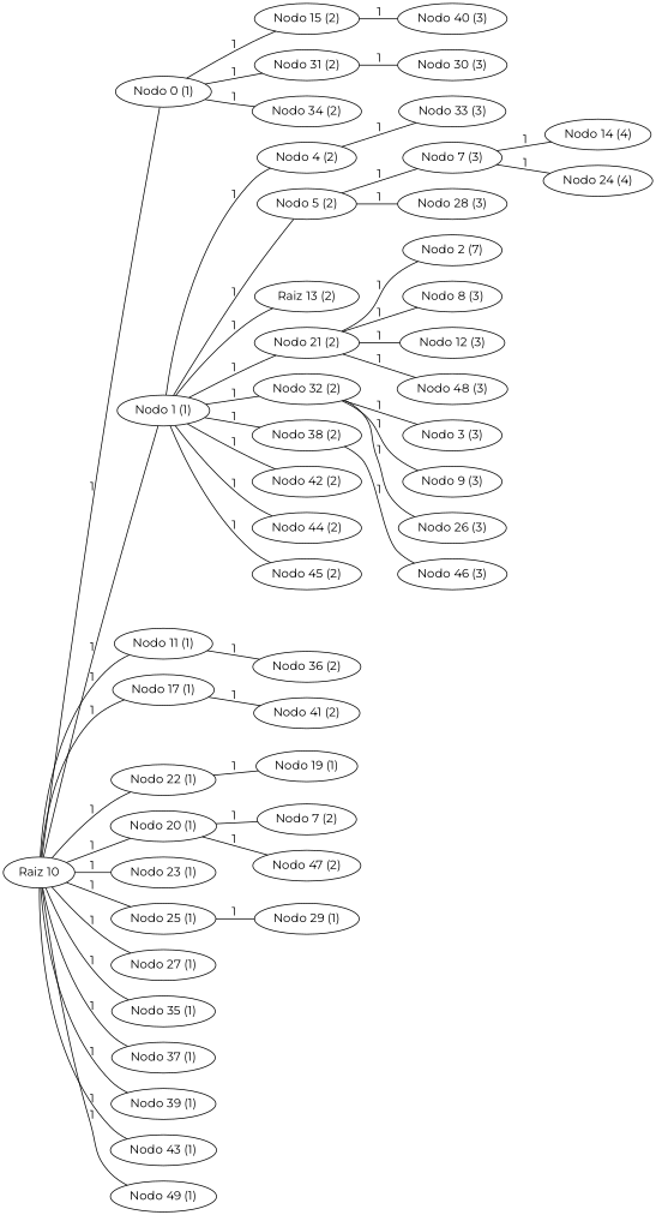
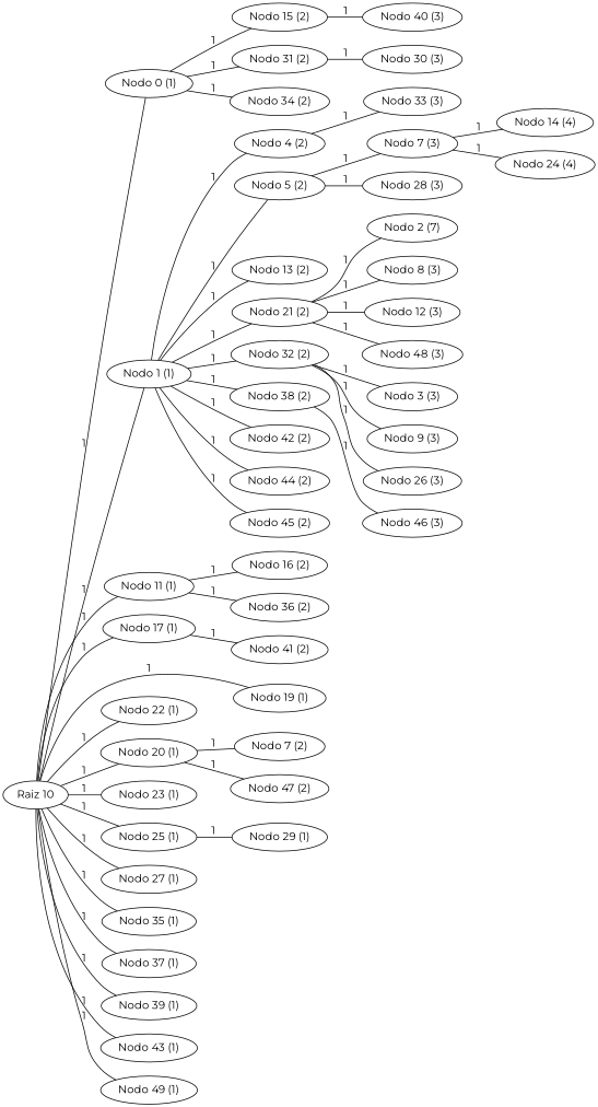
  graph {
    fontname=Montserrat
    rankdir=LR
    node [fontname=Montserrat]
    edge [fontname=Montserrat]
    n1 [label="Raiz 10"]
    n2 [label="Nodo 0 (1)"]
    n3 [label="Nodo 1 (1)"]
    n4 [label="Nodo 11 (1)"]
    n5 [label="Nodo 17 (1)"]
    n6 [label="Nodo 19 (1)"]
    n7 [label="Nodo 20 (1)"]
    n8 [label="Nodo 22 (1)"]
    n9 [label="Nodo 23 (1)"]
    n10 [label="Nodo 25 (1)"]
    n11 [label="Nodo 27 (1)"]
    n12 [label="Nodo 35 (1)"]
    n13 [label="Nodo 37 (1)"]
    n14 [label="Nodo 39 (1)"]
    n15 [label="Nodo 43 (1)"]
    n16 [label="Nodo 49 (1)"]
    n17 [label="Nodo 15 (2)"]
    n18 [label="Nodo 31 (2)"]
    n19 [label="Nodo 34 (2)"]
    n20 [label="Nodo 4 (2)"]
    n21 [label="Nodo 5 (2)"]
-   n22 [label="Raiz 13 (2)"]
+   n22 [label="Nodo 13 (2)"]
    n23 [label="Nodo 21 (2)"]
    n24 [label="Nodo 32 (2)"]
    n25 [label="Nodo 38 (2)"]
    n26 [label="Nodo 42 (2)"]
    n27 [label="Nodo 44 (2)"]
    n28 [label="Nodo 45 (2)"]
+   n29 [label="Nodo 16 (2)"]
    n30 [label="Nodo 36 (2)"]
    n31 [label="Nodo 41 (2)"]
    n32 [label="Nodo 7 (2)"]
    n33 [label="Nodo 47 (2)"]
    n34 [label="Nodo 29 (1)"]
    n35 [label="Nodo 40 (3)"]
    n36 [label="Nodo 30 (3)"]
    n37 [label="Nodo 33 (3)"]
    n38 [label="Nodo 7 (3)"]
    n39 [label="Nodo 28 (3)"]
    n40 [label="Nodo 2 (7)"]
    n41 [label="Nodo 8 (3)"]
    n42 [label="Nodo 12 (3)"]
    n43 [label="Nodo 48 (3)"]
    n44 [label="Nodo 3 (3)"]
    n45 [label="Nodo 9 (3)"]
    n46 [label="Nodo 26 (3)"]
    n47 [label="Nodo 46 (3)"]
    n48 [label="Nodo 14 (4)"]
    n49 [label="Nodo 24 (4)"]
    n1 -- n2 [label=1]
    n1 -- n3 [label=1]
    n1 -- n4 [label=1]
    n1 -- n5 [label=1]
-   n8 -- n6 [label=1]
+   n1 -- n6 [label=1]
    n1 -- n7 [label=1]
    n1 -- n8 [label=1]
    n1 -- n9 [label=1]
    n1 -- n10 [label=1]
    n1 -- n11 [label=1]
    n1 -- n12 [label=1]
    n1 -- n13 [label=1]
    n1 -- n14 [label=1]
    n1 -- n15 [label=1]
    n1 -- n16 [label=1]
    n2 -- n17 [label=1]
    n2 -- n18 [label=1]
    n2 -- n19 [label=1]
    n3 -- n20 [label=1]
    n3 -- n21 [label=1]
    n3 -- n22 [label=1]
    n3 -- n23 [label=1]
    n3 -- n24 [label=1]
    n3 -- n25 [label=1]
    n3 -- n26 [label=1]
    n3 -- n27 [label=1]
    n3 -- n28 [label=1]
+   n4 -- n29 [label=1]
    n4 -- n30 [label=1]
    n5 -- n31 [label=1]
    n7 -- n32 [label=1]
    n7 -- n33 [label=1]
    n10 -- n34 [label=1]
    n17 -- n35 [label=1]
    n18 -- n36 [label=1]
    n20 -- n37 [label=1]
    n21 -- n38 [label=1]
    n21 -- n39 [label=1]
    n23 -- n40 [label=1]
    n23 -- n41 [label=1]
    n23 -- n42 [label=1]
    n23 -- n43 [label=1]
    n24 -- n44 [label=1]
    n24 -- n45 [label=1]
    n24 -- n46 [label=1]
    n25 -- n47 [label=1]
    n38 -- n48 [label=1]
    n38 -- n49 [label=1]
  }
